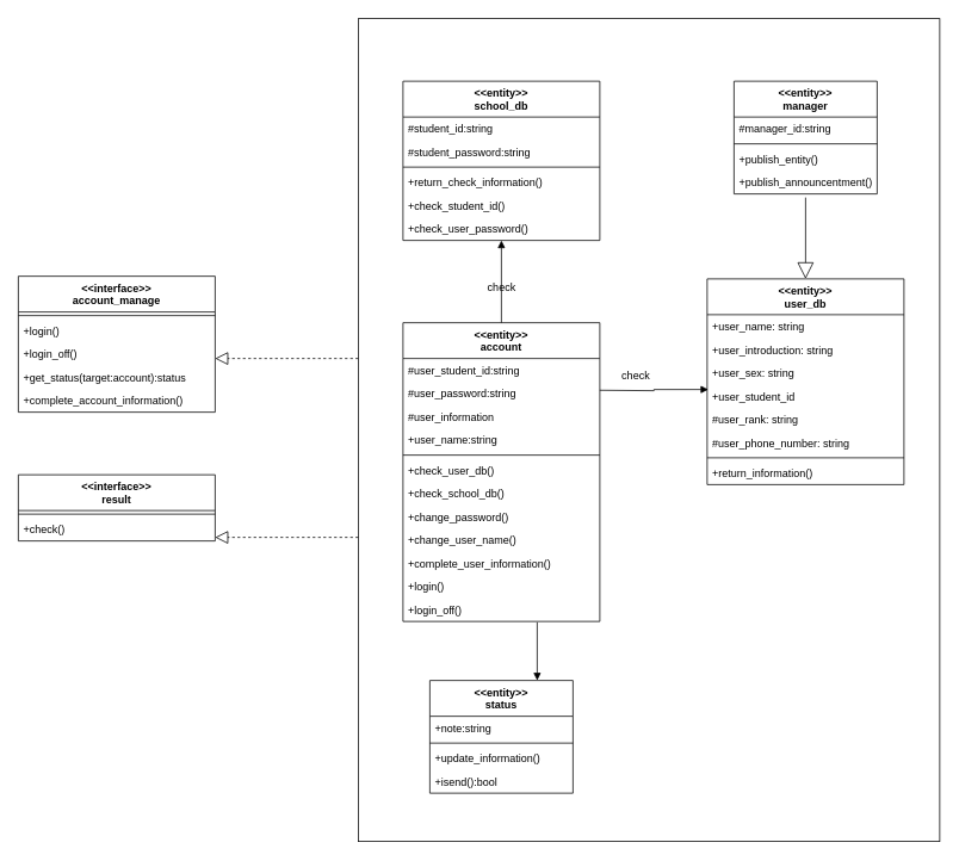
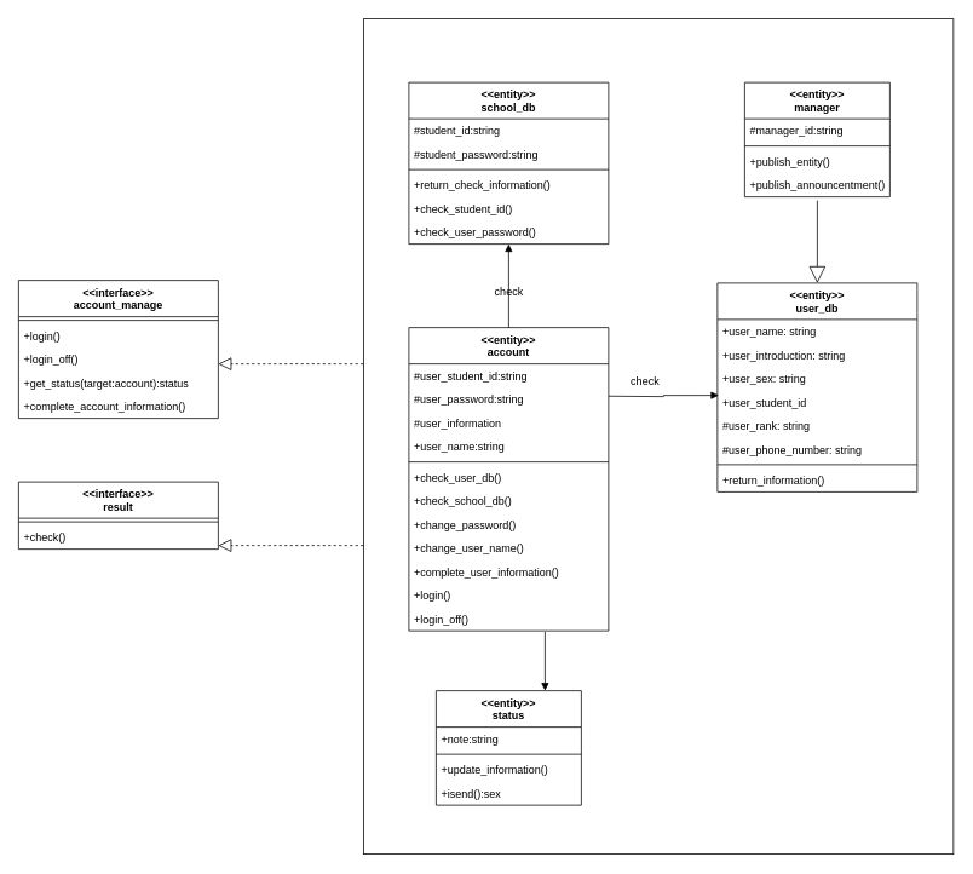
  <mxCell id="0" />
  <mxCell id="1" parent="0" />
  <mxCell id="2" value="&lt;&lt;entity&gt;&gt;&#10;account" style="swimlane;fontStyle=1;align=center;verticalAlign=top;childLayout=stackLayout;horizontal=1;startSize=40;horizontalStack=0;resizeParent=1;resizeParentMax=0;resizeLast=0;collapsible=1;marginBottom=0;rounded=0;shadow=0;glass=0;labelBorderColor=none;sketch=0;strokeColor=default;strokeWidth=1;" parent="1" vertex="1"><mxGeometry x="450" y="360" width="220" height="334" as="geometry" /></mxCell>
  <mxCell id="3" value="#user_student_id:string" style="text;strokeColor=none;fillColor=none;align=left;verticalAlign=top;spacingLeft=4;spacingRight=4;overflow=hidden;rotatable=0;points=[[0,0.5],[1,0.5]];portConstraint=eastwest;rounded=0;shadow=0;glass=0;labelBorderColor=none;sketch=0;" parent="2" vertex="1"><mxGeometry y="40" width="220" height="26" as="geometry" /></mxCell>
  <mxCell id="4" value="#user_password:string" style="text;strokeColor=none;fillColor=none;align=left;verticalAlign=top;spacingLeft=4;spacingRight=4;overflow=hidden;rotatable=0;points=[[0,0.5],[1,0.5]];portConstraint=eastwest;rounded=0;shadow=0;glass=0;labelBorderColor=none;sketch=0;" parent="2" vertex="1"><mxGeometry y="66" width="220" height="26" as="geometry" /></mxCell>
  <mxCell id="5" value="#user_information" style="text;strokeColor=none;fillColor=none;align=left;verticalAlign=top;spacingLeft=4;spacingRight=4;overflow=hidden;rotatable=0;points=[[0,0.5],[1,0.5]];portConstraint=eastwest;rounded=0;shadow=0;glass=0;labelBorderColor=none;sketch=0;" parent="2" vertex="1"><mxGeometry y="92" width="220" height="26" as="geometry" /></mxCell>
  <mxCell id="6" value="+user_name:string" style="text;strokeColor=none;fillColor=none;align=left;verticalAlign=top;spacingLeft=4;spacingRight=4;overflow=hidden;rotatable=0;points=[[0,0.5],[1,0.5]];portConstraint=eastwest;rounded=0;shadow=0;glass=0;labelBorderColor=none;sketch=0;" parent="2" vertex="1"><mxGeometry y="118" width="220" height="26" as="geometry" /></mxCell>
  <mxCell id="7" value="" style="line;strokeWidth=1;fillColor=none;align=left;verticalAlign=middle;spacingTop=-1;spacingLeft=3;spacingRight=3;rotatable=0;labelPosition=right;points=[];portConstraint=eastwest;rounded=0;shadow=0;glass=0;labelBorderColor=none;sketch=0;" parent="2" vertex="1"><mxGeometry y="144" width="220" height="8" as="geometry" /></mxCell>
  <mxCell id="8" value="+check_user_db()" style="text;strokeColor=none;fillColor=none;align=left;verticalAlign=top;spacingLeft=4;spacingRight=4;overflow=hidden;rotatable=0;points=[[0,0.5],[1,0.5]];portConstraint=eastwest;rounded=0;shadow=0;glass=0;labelBorderColor=none;sketch=0;" parent="2" vertex="1"><mxGeometry y="152" width="220" height="26" as="geometry" /></mxCell>
  <mxCell id="9" value="+check_school_db()" style="text;strokeColor=none;fillColor=none;align=left;verticalAlign=top;spacingLeft=4;spacingRight=4;overflow=hidden;rotatable=0;points=[[0,0.5],[1,0.5]];portConstraint=eastwest;rounded=0;shadow=0;glass=0;labelBorderColor=none;sketch=0;" parent="2" vertex="1"><mxGeometry y="178" width="220" height="26" as="geometry" /></mxCell>
  <mxCell id="10" value="+change_password()" style="text;strokeColor=none;fillColor=none;align=left;verticalAlign=top;spacingLeft=4;spacingRight=4;overflow=hidden;rotatable=0;points=[[0,0.5],[1,0.5]];portConstraint=eastwest;rounded=0;shadow=0;glass=0;labelBorderColor=none;sketch=0;" parent="2" vertex="1"><mxGeometry y="204" width="220" height="26" as="geometry" /></mxCell>
  <mxCell id="11" value="+change_user_name()" style="text;strokeColor=none;fillColor=none;align=left;verticalAlign=top;spacingLeft=4;spacingRight=4;overflow=hidden;rotatable=0;points=[[0,0.5],[1,0.5]];portConstraint=eastwest;rounded=0;shadow=0;glass=0;labelBorderColor=none;sketch=0;" parent="2" vertex="1"><mxGeometry y="230" width="220" height="26" as="geometry" /></mxCell>
  <mxCell id="12" value="+complete_user_information()" style="text;strokeColor=none;fillColor=none;align=left;verticalAlign=top;spacingLeft=4;spacingRight=4;overflow=hidden;rotatable=0;points=[[0,0.5],[1,0.5]];portConstraint=eastwest;rounded=0;shadow=0;glass=0;labelBorderColor=none;sketch=0;" parent="2" vertex="1"><mxGeometry y="256" width="220" height="26" as="geometry" /></mxCell>
  <mxCell id="13" value="+login()" style="text;strokeColor=none;fillColor=none;align=left;verticalAlign=top;spacingLeft=4;spacingRight=4;overflow=hidden;rotatable=0;points=[[0,0.5],[1,0.5]];portConstraint=eastwest;rounded=0;shadow=0;glass=0;labelBorderColor=none;sketch=0;" parent="2" vertex="1"><mxGeometry y="282" width="220" height="26" as="geometry" /></mxCell>
  <mxCell id="14" value="+login_off()" style="text;strokeColor=none;fillColor=none;align=left;verticalAlign=top;spacingLeft=4;spacingRight=4;overflow=hidden;rotatable=0;points=[[0,0.5],[1,0.5]];portConstraint=eastwest;rounded=0;shadow=0;glass=0;labelBorderColor=none;sketch=0;" parent="2" vertex="1"><mxGeometry y="308" width="220" height="26" as="geometry" /></mxCell>
  <mxCell id="15" value="&lt;&lt;entity&gt;&gt;&#10;user_db" style="swimlane;fontStyle=1;align=center;verticalAlign=top;childLayout=stackLayout;horizontal=1;startSize=40;horizontalStack=0;resizeParent=1;resizeParentMax=0;resizeLast=0;collapsible=1;marginBottom=0;rounded=0;shadow=0;glass=0;labelBorderColor=none;sketch=0;strokeColor=default;strokeWidth=1;" parent="1" vertex="1"><mxGeometry x="790" y="311" width="220" height="230" as="geometry" /></mxCell>
  <mxCell id="16" value="+user_name: string" style="text;strokeColor=none;fillColor=none;align=left;verticalAlign=top;spacingLeft=4;spacingRight=4;overflow=hidden;rotatable=0;points=[[0,0.5],[1,0.5]];portConstraint=eastwest;rounded=0;shadow=0;glass=0;labelBorderColor=none;sketch=0;" parent="15" vertex="1"><mxGeometry y="40" width="220" height="26" as="geometry" /></mxCell>
  <mxCell id="17" value="+user_introduction: string" style="text;strokeColor=none;fillColor=none;align=left;verticalAlign=top;spacingLeft=4;spacingRight=4;overflow=hidden;rotatable=0;points=[[0,0.5],[1,0.5]];portConstraint=eastwest;rounded=0;shadow=0;glass=0;labelBorderColor=none;sketch=0;" parent="15" vertex="1"><mxGeometry y="66" width="220" height="26" as="geometry" /></mxCell>
  <mxCell id="18" value="+user_sex: string" style="text;strokeColor=none;fillColor=none;align=left;verticalAlign=top;spacingLeft=4;spacingRight=4;overflow=hidden;rotatable=0;points=[[0,0.5],[1,0.5]];portConstraint=eastwest;rounded=0;shadow=0;glass=0;labelBorderColor=none;sketch=0;" parent="15" vertex="1"><mxGeometry y="92" width="220" height="26" as="geometry" /></mxCell>
  <mxCell id="19" value="+user_student_id" style="text;strokeColor=none;fillColor=none;align=left;verticalAlign=top;spacingLeft=4;spacingRight=4;overflow=hidden;rotatable=0;points=[[0,0.5],[1,0.5]];portConstraint=eastwest;rounded=0;shadow=0;glass=0;labelBorderColor=none;sketch=0;" parent="15" vertex="1"><mxGeometry y="118" width="220" height="26" as="geometry" /></mxCell>
  <mxCell id="20" value="#user_rank: string" style="text;strokeColor=none;fillColor=none;align=left;verticalAlign=top;spacingLeft=4;spacingRight=4;overflow=hidden;rotatable=0;points=[[0,0.5],[1,0.5]];portConstraint=eastwest;rounded=0;shadow=0;glass=0;labelBorderColor=none;sketch=0;" parent="15" vertex="1"><mxGeometry y="144" width="220" height="26" as="geometry" /></mxCell>
  <mxCell id="21" value="#user_phone_number: string" style="text;strokeColor=none;fillColor=none;align=left;verticalAlign=top;spacingLeft=4;spacingRight=4;overflow=hidden;rotatable=0;points=[[0,0.5],[1,0.5]];portConstraint=eastwest;rounded=0;shadow=0;glass=0;labelBorderColor=none;sketch=0;" parent="15" vertex="1"><mxGeometry y="170" width="220" height="26" as="geometry" /></mxCell>
  <mxCell id="22" value="" style="line;strokeWidth=1;fillColor=none;align=left;verticalAlign=middle;spacingTop=-1;spacingLeft=3;spacingRight=3;rotatable=0;labelPosition=right;points=[];portConstraint=eastwest;rounded=0;shadow=0;glass=0;labelBorderColor=none;sketch=0;" parent="15" vertex="1"><mxGeometry y="196" width="220" height="8" as="geometry" /></mxCell>
  <mxCell id="23" value="+return_information()" style="text;strokeColor=none;fillColor=none;align=left;verticalAlign=top;spacingLeft=4;spacingRight=4;overflow=hidden;rotatable=0;points=[[0,0.5],[1,0.5]];portConstraint=eastwest;rounded=0;shadow=0;glass=0;labelBorderColor=none;sketch=0;" parent="15" vertex="1"><mxGeometry y="204" width="220" height="26" as="geometry" /></mxCell>
  <mxCell id="24" value="&lt;&lt;interface&gt;&gt;&#10;account_manage" style="swimlane;fontStyle=1;align=center;verticalAlign=top;childLayout=stackLayout;horizontal=1;startSize=40;horizontalStack=0;resizeParent=1;resizeParentMax=0;resizeLast=0;collapsible=1;marginBottom=0;rounded=0;shadow=0;glass=0;labelBorderColor=none;sketch=0;strokeColor=default;strokeWidth=1;" parent="1" vertex="1"><mxGeometry y="308" width="220" height="152" as="geometry" x="20" /></mxCell>
  <mxCell id="25" value="" style="line;strokeWidth=1;fillColor=none;align=left;verticalAlign=middle;spacingTop=-1;spacingLeft=3;spacingRight=3;rotatable=0;labelPosition=right;points=[];portConstraint=eastwest;rounded=0;shadow=0;glass=0;labelBorderColor=none;sketch=0;" parent="24" vertex="1"><mxGeometry y="40" width="220" height="8" as="geometry" /></mxCell>
  <mxCell id="26" value="+login()" style="text;strokeColor=none;fillColor=none;align=left;verticalAlign=top;spacingLeft=4;spacingRight=4;overflow=hidden;rotatable=0;points=[[0,0.5],[1,0.5]];portConstraint=eastwest;rounded=0;shadow=0;glass=0;labelBorderColor=none;sketch=0;" parent="24" vertex="1"><mxGeometry y="48" width="220" height="26" as="geometry" /></mxCell>
  <mxCell id="27" value="+login_off()" style="text;strokeColor=none;fillColor=none;align=left;verticalAlign=top;spacingLeft=4;spacingRight=4;overflow=hidden;rotatable=0;points=[[0,0.5],[1,0.5]];portConstraint=eastwest;rounded=0;shadow=0;glass=0;labelBorderColor=none;sketch=0;" parent="24" vertex="1"><mxGeometry y="74" width="220" height="26" as="geometry" /></mxCell>
  <mxCell id="28" value="+get_status(target:account):status" style="text;strokeColor=none;fillColor=none;align=left;verticalAlign=top;spacingLeft=4;spacingRight=4;overflow=hidden;rotatable=0;points=[[0,0.5],[1,0.5]];portConstraint=eastwest;rounded=0;shadow=0;glass=0;labelBorderColor=none;sketch=0;" parent="24" vertex="1"><mxGeometry y="100" width="220" height="26" as="geometry" /></mxCell>
  <mxCell id="29" value="+complete_account_information()" style="text;strokeColor=none;fillColor=none;align=left;verticalAlign=top;spacingLeft=4;spacingRight=4;overflow=hidden;rotatable=0;points=[[0,0.5],[1,0.5]];portConstraint=eastwest;rounded=0;shadow=0;glass=0;labelBorderColor=none;sketch=0;" parent="24" vertex="1"><mxGeometry y="126" width="220" height="26" as="geometry" /></mxCell>
  <mxCell id="30" value="" style="endArrow=block;endFill=1;html=1;edgeStyle=orthogonalEdgeStyle;align=left;verticalAlign=top;rounded=0;entryX=0.006;entryY=0.218;entryDx=0;entryDy=0;entryPerimeter=0;" parent="1" target="19" edge="1"><mxGeometry x="-1" relative="1" as="geometry"><mxPoint x="670" y="435.5" as="sourcePoint" /><mxPoint x="780" y="435.5" as="targetPoint" /></mxGeometry></mxCell>
  <mxCell id="31" value="&lt;&lt;entity&gt;&gt;&#10;status" style="swimlane;fontStyle=1;align=center;verticalAlign=top;childLayout=stackLayout;horizontal=1;startSize=40;horizontalStack=0;resizeParent=1;resizeParentMax=0;resizeLast=0;collapsible=1;marginBottom=0;rounded=0;shadow=0;glass=0;labelBorderColor=none;sketch=0;strokeColor=default;strokeWidth=1;" parent="1" vertex="1"><mxGeometry x="480" y="760" width="160" height="126" as="geometry" /></mxCell>
  <mxCell id="32" value="+note:string" style="text;strokeColor=none;fillColor=none;align=left;verticalAlign=top;spacingLeft=4;spacingRight=4;overflow=hidden;rotatable=0;points=[[0,0.5],[1,0.5]];portConstraint=eastwest;rounded=0;shadow=0;glass=0;labelBorderColor=none;sketch=0;" parent="31" vertex="1"><mxGeometry y="40" width="160" height="26" as="geometry" /></mxCell>
  <mxCell id="33" value="" style="line;strokeWidth=1;fillColor=none;align=left;verticalAlign=middle;spacingTop=-1;spacingLeft=3;spacingRight=3;rotatable=0;labelPosition=right;points=[];portConstraint=eastwest;rounded=0;shadow=0;glass=0;labelBorderColor=none;sketch=0;" parent="31" vertex="1"><mxGeometry y="66" width="160" height="8" as="geometry" /></mxCell>
  <mxCell id="34" value="+update_information()" style="text;strokeColor=none;fillColor=none;align=left;verticalAlign=top;spacingLeft=4;spacingRight=4;overflow=hidden;rotatable=0;points=[[0,0.5],[1,0.5]];portConstraint=eastwest;rounded=0;shadow=0;glass=0;labelBorderColor=none;sketch=0;" parent="31" vertex="1"><mxGeometry y="74" width="160" height="26" as="geometry" /></mxCell>
- <mxCell id="35" value="+isend():bool" style="text;strokeColor=none;fillColor=none;align=left;verticalAlign=top;spacingLeft=4;spacingRight=4;overflow=hidden;rotatable=0;points=[[0,0.5],[1,0.5]];portConstraint=eastwest;rounded=0;shadow=0;glass=0;labelBorderColor=none;sketch=0;" parent="31" vertex="1"><mxGeometry y="100" width="160" height="26" as="geometry" /></mxCell>
+ <mxCell id="35" value="+isend():sex" style="text;strokeColor=none;fillColor=none;align=left;verticalAlign=top;spacingLeft=4;spacingRight=4;overflow=hidden;rotatable=0;points=[[0,0.5],[1,0.5]];portConstraint=eastwest;rounded=0;shadow=0;glass=0;labelBorderColor=none;sketch=0;" parent="31" vertex="1"><mxGeometry y="100" width="160" height="26" as="geometry" /></mxCell>
  <mxCell id="36" value="&lt;&lt;entity&gt;&gt;&#10;school_db" style="swimlane;fontStyle=1;align=center;verticalAlign=top;childLayout=stackLayout;horizontal=1;startSize=40;horizontalStack=0;resizeParent=1;resizeParentMax=0;resizeLast=0;collapsible=1;marginBottom=0;rounded=0;shadow=0;glass=0;labelBorderColor=none;sketch=0;strokeColor=default;strokeWidth=1;" parent="1" vertex="1"><mxGeometry x="450" y="90" width="220" height="178" as="geometry" /></mxCell>
  <mxCell id="37" value="#student_id:string" style="text;strokeColor=none;fillColor=none;align=left;verticalAlign=top;spacingLeft=4;spacingRight=4;overflow=hidden;rotatable=0;points=[[0,0.5],[1,0.5]];portConstraint=eastwest;rounded=0;shadow=0;glass=0;labelBorderColor=none;sketch=0;" parent="36" vertex="1"><mxGeometry y="40" width="220" height="26" as="geometry" /></mxCell>
  <mxCell id="38" value="#student_password:string" style="text;strokeColor=none;fillColor=none;align=left;verticalAlign=top;spacingLeft=4;spacingRight=4;overflow=hidden;rotatable=0;points=[[0,0.5],[1,0.5]];portConstraint=eastwest;rounded=0;shadow=0;glass=0;labelBorderColor=none;sketch=0;" parent="36" vertex="1"><mxGeometry y="66" width="220" height="26" as="geometry" /></mxCell>
  <mxCell id="39" value="" style="line;strokeWidth=1;fillColor=none;align=left;verticalAlign=middle;spacingTop=-1;spacingLeft=3;spacingRight=3;rotatable=0;labelPosition=right;points=[];portConstraint=eastwest;rounded=0;shadow=0;glass=0;labelBorderColor=none;sketch=0;" parent="36" vertex="1"><mxGeometry y="92" width="220" height="8" as="geometry" /></mxCell>
  <mxCell id="40" value="+return_check_information()" style="text;strokeColor=none;fillColor=none;align=left;verticalAlign=top;spacingLeft=4;spacingRight=4;overflow=hidden;rotatable=0;points=[[0,0.5],[1,0.5]];portConstraint=eastwest;rounded=0;shadow=0;glass=0;labelBorderColor=none;sketch=0;" parent="36" vertex="1"><mxGeometry y="100" width="220" height="26" as="geometry" /></mxCell>
  <mxCell id="41" value="+check_student_id()" style="text;strokeColor=none;fillColor=none;align=left;verticalAlign=top;spacingLeft=4;spacingRight=4;overflow=hidden;rotatable=0;points=[[0,0.5],[1,0.5]];portConstraint=eastwest;rounded=0;shadow=0;glass=0;labelBorderColor=none;sketch=0;" parent="36" vertex="1"><mxGeometry y="126" width="220" height="26" as="geometry" /></mxCell>
  <mxCell id="42" value="+check_user_password()" style="text;strokeColor=none;fillColor=none;align=left;verticalAlign=top;spacingLeft=4;spacingRight=4;overflow=hidden;rotatable=0;points=[[0,0.5],[1,0.5]];portConstraint=eastwest;rounded=0;shadow=0;glass=0;labelBorderColor=none;sketch=0;" parent="36" vertex="1"><mxGeometry y="152" width="220" height="26" as="geometry" /></mxCell>
  <mxCell id="43" value="check" style="text;html=1;align=center;verticalAlign=middle;resizable=0;points=[];autosize=1;strokeColor=none;fillColor=none;" parent="1" vertex="1"><mxGeometry x="685" y="410" width="50" height="20" as="geometry" /></mxCell>
  <mxCell id="44" value="" style="endArrow=block;endFill=1;html=1;edgeStyle=orthogonalEdgeStyle;align=left;verticalAlign=top;rounded=0;" parent="1" target="42" edge="1"><mxGeometry x="-1" relative="1" as="geometry"><mxPoint x="560" y="360" as="sourcePoint" /><mxPoint x="860" y="640" as="targetPoint" /><Array as="points"><mxPoint x="560" y="360" /></Array></mxGeometry></mxCell>
  <mxCell id="45" value="check" style="text;html=1;align=center;verticalAlign=middle;resizable=0;points=[];autosize=1;strokeColor=none;fillColor=none;" parent="1" vertex="1"><mxGeometry x="535" y="311" width="50" height="20" as="geometry" /></mxCell>
  <mxCell id="46" value="" style="rounded=0;whiteSpace=wrap;html=1;shadow=0;glass=0;labelBorderColor=none;sketch=0;strokeColor=default;strokeWidth=1;fillColor=none;" parent="1" vertex="1"><mxGeometry x="400" y="20" width="650" height="920" as="geometry" /></mxCell>
  <mxCell id="47" value="" style="endArrow=block;dashed=1;endFill=0;endSize=12;html=1;rounded=0;fontSize=19;" parent="1" edge="1"><mxGeometry width="160" relative="1" as="geometry"><mxPoint x="400" y="400" as="sourcePoint" /><mxPoint x="240" y="400" as="targetPoint" /></mxGeometry></mxCell>
  <mxCell id="48" value="" style="endArrow=block;endSize=16;endFill=0;html=1;rounded=0;entryX=0.5;entryY=0;entryDx=0;entryDy=0;" parent="1" target="15" edge="1"><mxGeometry width="160" relative="1" as="geometry"><mxPoint x="900" y="220" as="sourcePoint" /><mxPoint x="940" y="250" as="targetPoint" /></mxGeometry></mxCell>
  <mxCell id="49" value="&lt;&lt;entity&gt;&gt;&#10;manager" style="swimlane;fontStyle=1;align=center;verticalAlign=top;childLayout=stackLayout;horizontal=1;startSize=40;horizontalStack=0;resizeParent=1;resizeParentMax=0;resizeLast=0;collapsible=1;marginBottom=0;" parent="1" vertex="1"><mxGeometry x="820" y="90" width="160" height="126" as="geometry" /></mxCell>
  <mxCell id="50" value="#manager_id:string" style="text;strokeColor=none;fillColor=none;align=left;verticalAlign=top;spacingLeft=4;spacingRight=4;overflow=hidden;rotatable=0;points=[[0,0.5],[1,0.5]];portConstraint=eastwest;" parent="49" vertex="1"><mxGeometry y="40" width="160" height="26" as="geometry" /></mxCell>
  <mxCell id="51" value="" style="line;strokeWidth=1;fillColor=none;align=left;verticalAlign=middle;spacingTop=-1;spacingLeft=3;spacingRight=3;rotatable=0;labelPosition=right;points=[];portConstraint=eastwest;" parent="49" vertex="1"><mxGeometry y="66" width="160" height="8" as="geometry" /></mxCell>
  <mxCell id="52" value="+publish_entity()" style="text;strokeColor=none;fillColor=none;align=left;verticalAlign=top;spacingLeft=4;spacingRight=4;overflow=hidden;rotatable=0;points=[[0,0.5],[1,0.5]];portConstraint=eastwest;" parent="49" vertex="1"><mxGeometry y="74" width="160" height="26" as="geometry" /></mxCell>
  <mxCell id="53" value="+publish_announcentment()" style="text;strokeColor=none;fillColor=none;align=left;verticalAlign=top;spacingLeft=4;spacingRight=4;overflow=hidden;rotatable=0;points=[[0,0.5],[1,0.5]];portConstraint=eastwest;" parent="49" vertex="1"><mxGeometry y="100" width="160" height="26" as="geometry" /></mxCell>
  <mxCell id="54" value="" style="endArrow=block;dashed=1;endFill=0;endSize=12;html=1;rounded=0;fontSize=19;" parent="1" edge="1"><mxGeometry width="160" relative="1" as="geometry"><mxPoint x="400" y="600" as="sourcePoint" /><mxPoint x="240" y="600" as="targetPoint" /></mxGeometry></mxCell>
  <mxCell id="55" value="&lt;&lt;interface&gt;&gt;&#10;result" style="swimlane;fontStyle=1;align=center;verticalAlign=top;childLayout=stackLayout;horizontal=1;startSize=40;horizontalStack=0;resizeParent=1;resizeParentMax=0;resizeLast=0;collapsible=1;marginBottom=0;rounded=0;shadow=0;glass=0;labelBorderColor=none;sketch=0;strokeColor=default;strokeWidth=1;" parent="1" vertex="1"><mxGeometry y="530" width="220" height="74" as="geometry" x="20" /></mxCell>
  <mxCell id="56" value="" style="line;strokeWidth=1;fillColor=none;align=left;verticalAlign=middle;spacingTop=-1;spacingLeft=3;spacingRight=3;rotatable=0;labelPosition=right;points=[];portConstraint=eastwest;rounded=0;shadow=0;glass=0;labelBorderColor=none;sketch=0;" parent="55" vertex="1"><mxGeometry y="40" width="220" height="8" as="geometry" /></mxCell>
  <mxCell id="57" value="+check()" style="text;strokeColor=none;fillColor=none;align=left;verticalAlign=top;spacingLeft=4;spacingRight=4;overflow=hidden;rotatable=0;points=[[0,0.5],[1,0.5]];portConstraint=eastwest;rounded=0;shadow=0;glass=0;labelBorderColor=none;sketch=0;" parent="55" vertex="1"><mxGeometry y="48" width="220" height="26" as="geometry" /></mxCell>
  <mxCell id="58" value="" style="endArrow=block;endFill=1;html=1;edgeStyle=orthogonalEdgeStyle;align=left;verticalAlign=top;rounded=0;entryX=0.75;entryY=0;entryDx=0;entryDy=0;" parent="1" target="31" edge="1"><mxGeometry x="-1" relative="1" as="geometry"><mxPoint x="600" y="695" as="sourcePoint" /><mxPoint x="685" y="693.998" as="targetPoint" /><Array as="points"><mxPoint x="600" y="695" /></Array></mxGeometry></mxCell>
